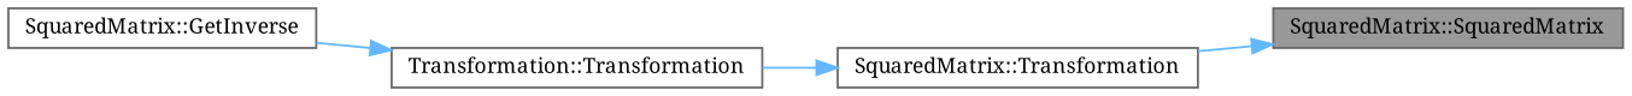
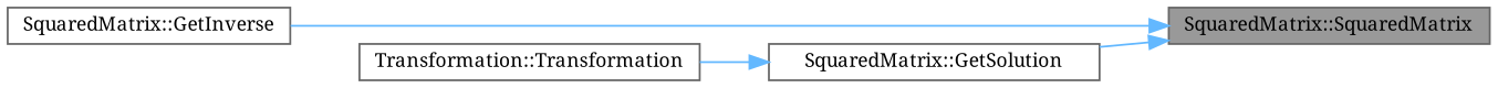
  digraph {
    fontname="Noto Serif"
    rankdir=RL
    node [color=grey40 fillcolor=white fontname="Noto Serif" fontsize=10 shape=box style=filled]
    edge [color=steelblue1 dir=back fontname="Noto Serif" fontsize=10 labelfontname=Helvetica labelfontsize=10 style=solid]
    n1 [color=gray40 fillcolor=grey60 fontcolor=black height=0.2 label="SquaredMatrix::SquaredMatrix" width=0.4]
    n2 [height=0.2 label="SquaredMatrix::GetInverse" width=0.4]
-   n3 [height=0.2 label="SquaredMatrix::Transformation" width=0.4]
+   n3 [height=0.2 label="SquaredMatrix::GetSolution" width=0.4]
    n4 [height=0.2 label="Transformation::Transformation" width=0.4]
-   n4 -> n2
+   n1 -> n2
    n1 -> n3
    n3 -> n4
  }
